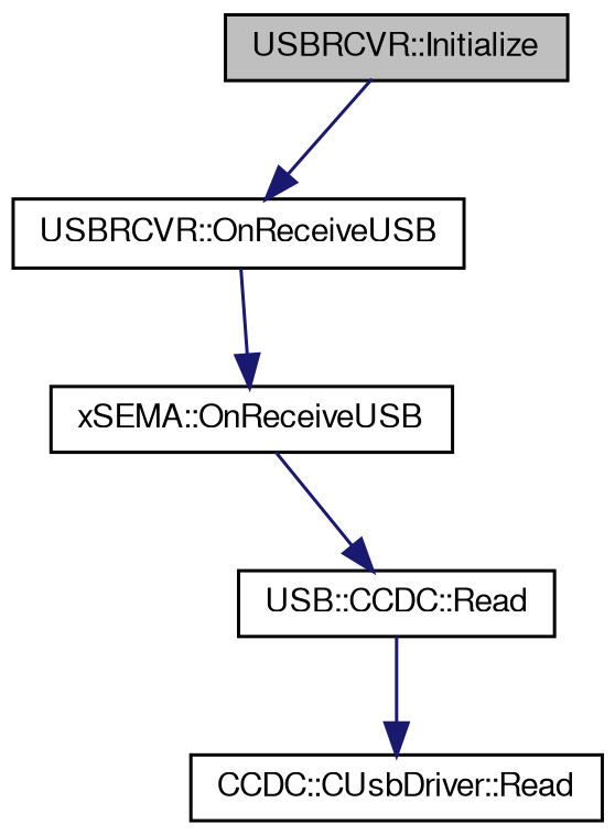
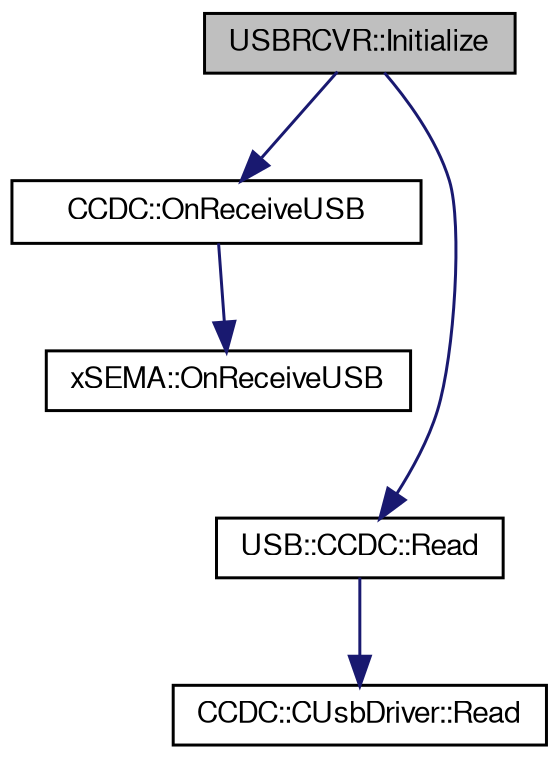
  digraph {
    rankdir=TB
    node [color=black fontname=FreeSans fontsize=10 shape=record]
    edge [color=midnightblue fontname=FreeSans fontsize=10 labelfontname=FreeSans labelfontsize=10 style=solid]
    n1 [fillcolor=grey75 fontcolor=black height=0.2 label="USBRCVR::Initialize" style=filled width=0.4]
-   n2 [height=0.2 label="USBRCVR::OnReceiveUSB" width=0.4]
+   n2 [height=0.2 label="CCDC::OnReceiveUSB" width=0.4]
    n3 [height=0.2 label="USB::CCDC::Read" width=0.4]
    n4 [height=0.2 label="xSEMA::OnReceiveUSB" width=0.4]
    n5 [height=0.2 label="CCDC::CUsbDriver::Read" width=0.4]
    n1 -> n2
-   n4 -> n3
+   n1 -> n3
    n2 -> n4
    n3 -> n5
  }
